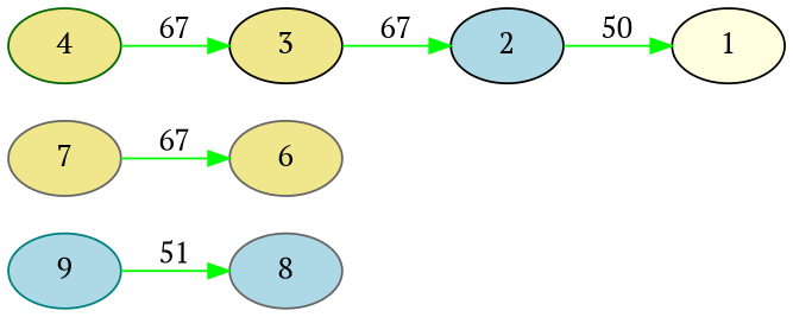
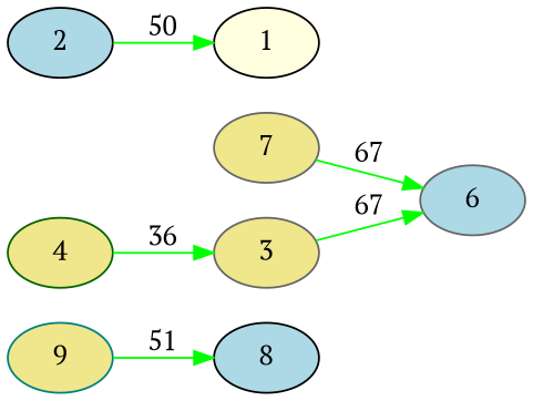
  digraph {
    fontname="PT Serif"
    rankdir=LR
    node [color=gray40 fillcolor=khaki fontname="PT Serif" style=filled]
    edge [color=green fontname="PT Serif"]
-   9 [color=teal fillcolor=lightblue]
-   8 [fillcolor=lightblue]
+   9 [color=teal]
+   8 [color=black fillcolor=lightblue]
    7
-   6
+   6 [fillcolor=lightblue]
    4 [color=darkgreen]
-   3 [color=black]
+   3
    2 [color=black fillcolor=lightblue]
    1 [color=black fillcolor=lightyellow]
    9 -> 8 [label=51]
    7 -> 6 [label=67]
-   4 -> 3 [label=67]
-   3 -> 2 [label=67]
+   4 -> 3 [label=36]
+   3 -> 6 [label=67]
    2 -> 1 [label=50]
  }
